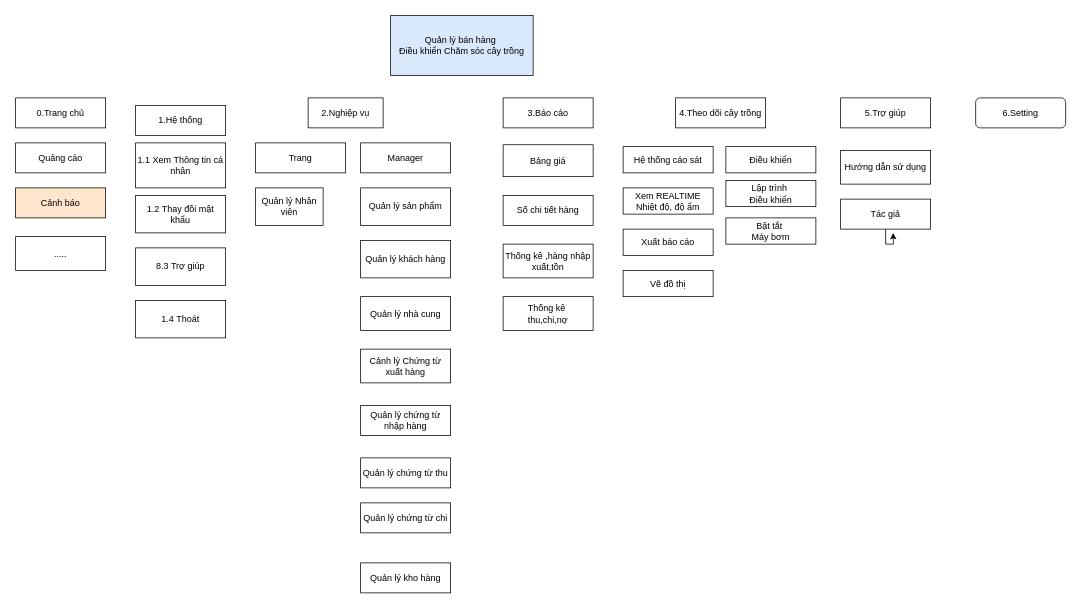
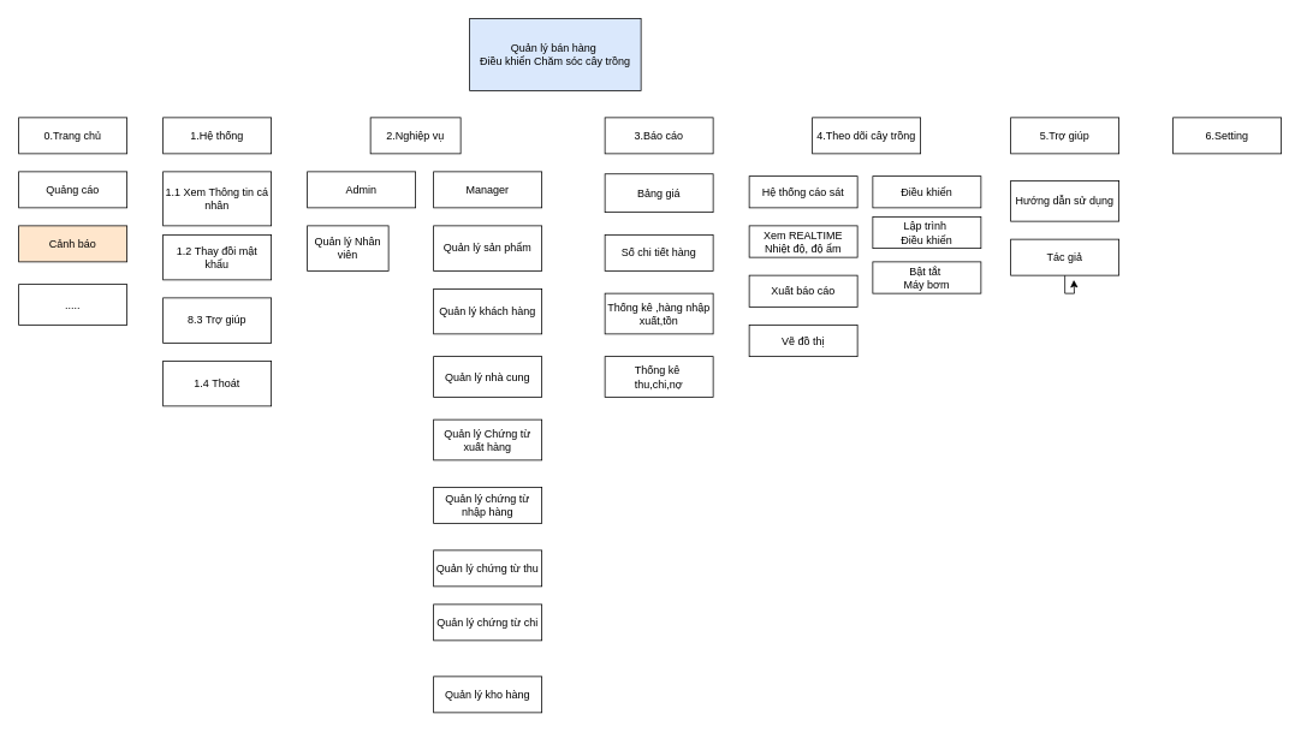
  <mxCell id="0" />
  <mxCell id="1" parent="0" />
  <mxCell id="2" value="Quản lý bán hàng&amp;nbsp;&lt;br&gt;Điều khiển Chăm sóc cây trồng" style="rounded=0;whiteSpace=wrap;html=1;fillColor=#dae8fc;" vertex="1" parent="1"><mxGeometry x="520" y="20" width="190" height="80" as="geometry" /></mxCell>
- <mxCell id="3" value="1.Hệ thống" style="rounded=0;whiteSpace=wrap;html=1;" vertex="1" parent="1"><mxGeometry x="180" y="140" width="120" height="40" as="geometry" /></mxCell>
+ <mxCell id="3" value="1.Hệ thống" style="rounded=0;whiteSpace=wrap;html=1;" vertex="1" parent="1"><mxGeometry x="180" y="130" width="120" height="40" as="geometry" /></mxCell>
  <mxCell id="4" value="2.Nghiệp vụ" style="rounded=0;whiteSpace=wrap;html=1;" vertex="1" parent="1"><mxGeometry x="410" y="130" width="100" height="40" as="geometry" /></mxCell>
  <mxCell id="5" value="3.Báo cáo" style="rounded=0;whiteSpace=wrap;html=1;" vertex="1" parent="1"><mxGeometry x="670" y="130" width="120" height="40" as="geometry" /></mxCell>
  <mxCell id="6" value="5.Trợ giúp" style="rounded=0;whiteSpace=wrap;html=1;" vertex="1" parent="1"><mxGeometry x="1120" y="130" width="120" height="40" as="geometry" /></mxCell>
  <mxCell id="7" value="1.1 Xem Thông tin cá nhân" style="rounded=0;whiteSpace=wrap;html=1;" vertex="1" parent="1"><mxGeometry x="180" y="190" width="120" height="60" as="geometry" /></mxCell>
  <mxCell id="8" value="1.2 Thay đồi mật khẩu" style="rounded=0;whiteSpace=wrap;html=1;" vertex="1" parent="1"><mxGeometry x="180" y="260" width="120" height="50" as="geometry" /></mxCell>
  <mxCell id="9" value="8.3 Trợ giúp" style="rounded=0;whiteSpace=wrap;html=1;" vertex="1" parent="1"><mxGeometry x="180" y="330" width="120" height="50" as="geometry" /></mxCell>
  <mxCell id="10" value="1.4 Thoát" style="rounded=0;whiteSpace=wrap;html=1;" vertex="1" parent="1"><mxGeometry x="180" y="400" width="120" height="50" as="geometry" /></mxCell>
  <mxCell id="11" value="Manager" style="rounded=0;whiteSpace=wrap;html=1;" vertex="1" parent="1"><mxGeometry x="480" y="190" width="120" height="40" as="geometry" /></mxCell>
  <mxCell id="12" value="Quản lý nhà cung" style="rounded=0;whiteSpace=wrap;html=1;" vertex="1" parent="1"><mxGeometry x="480" y="395" width="120" height="45" as="geometry" /></mxCell>
  <mxCell id="13" value="Quản lý Nhân viên" style="rounded=0;whiteSpace=wrap;html=1;" vertex="1" parent="1"><mxGeometry x="340" y="250" width="90" height="50" as="geometry" /></mxCell>
  <mxCell id="14" value="Quản lý sản phẩm" style="rounded=0;whiteSpace=wrap;html=1;" vertex="1" parent="1"><mxGeometry x="480" y="250" width="120" height="50" as="geometry" /></mxCell>
  <mxCell id="15" value="Quản lý khách hàng" style="rounded=0;whiteSpace=wrap;html=1;" vertex="1" parent="1"><mxGeometry x="480" y="320" width="120" height="50" as="geometry" /></mxCell>
- <mxCell id="16" value="Trang" style="rounded=0;whiteSpace=wrap;html=1;" vertex="1" parent="1"><mxGeometry x="340" y="190" width="120" height="40" as="geometry" /></mxCell>
- <mxCell id="17" value="Cảnh lý Chứng từ xuất hàng" style="rounded=0;whiteSpace=wrap;html=1;" vertex="1" parent="1"><mxGeometry x="480" y="465" width="120" height="45" as="geometry" /></mxCell>
+ <mxCell id="16" value="Admin" style="rounded=0;whiteSpace=wrap;html=1;" vertex="1" parent="1"><mxGeometry x="340" y="190" width="120" height="40" as="geometry" /></mxCell>
+ <mxCell id="17" value="Quản lý Chứng từ xuất hàng" style="rounded=0;whiteSpace=wrap;html=1;" vertex="1" parent="1"><mxGeometry x="480" y="465" width="120" height="45" as="geometry" /></mxCell>
  <mxCell id="18" value="Quản lý chứng từ nhập hàng" style="rounded=0;whiteSpace=wrap;html=1;" vertex="1" parent="1"><mxGeometry x="480" y="540" width="120" height="40" as="geometry" /></mxCell>
  <mxCell id="19" value="Bảng giá" style="rounded=0;whiteSpace=wrap;html=1;" vertex="1" parent="1"><mxGeometry x="670" y="192.5" width="120" height="42.5" as="geometry" /></mxCell>
  <mxCell id="20" value="Số chi tiết hàng" style="rounded=0;whiteSpace=wrap;html=1;" vertex="1" parent="1"><mxGeometry x="670" y="260" width="120" height="40" as="geometry" /></mxCell>
  <mxCell id="21" value="Thống kê ,hàng nhập xuất,tồn" style="rounded=0;whiteSpace=wrap;html=1;" vertex="1" parent="1"><mxGeometry x="670" y="325" width="120" height="45" as="geometry" /></mxCell>
  <mxCell id="22" value="Hướng dẫn sử dụng" style="rounded=0;whiteSpace=wrap;html=1;" vertex="1" parent="1"><mxGeometry x="1120" y="200" width="120" height="45" as="geometry" /></mxCell>
  <mxCell id="23" style="edgeStyle=orthogonalEdgeStyle;rounded=0;orthogonalLoop=1;jettySize=auto;html=1;" edge="1" parent="1" source="24"><mxGeometry relative="1" as="geometry"><mxPoint x="1190" y="310" as="targetPoint" /></mxGeometry></mxCell>
  <mxCell id="24" value="Tác giả" style="rounded=0;whiteSpace=wrap;html=1;" vertex="1" parent="1"><mxGeometry x="1120" y="265" width="120" height="40" as="geometry" /></mxCell>
  <mxCell id="25" value="Quản lý chứng từ thu" style="rounded=0;whiteSpace=wrap;html=1;" vertex="1" parent="1"><mxGeometry x="480" y="610" width="120" height="40" as="geometry" /></mxCell>
  <mxCell id="26" value="Quản lý chứng từ chi" style="rounded=0;whiteSpace=wrap;html=1;" vertex="1" parent="1"><mxGeometry x="480" y="670" width="120" height="40" as="geometry" /></mxCell>
  <mxCell id="27" value="Quản lý kho hàng" style="rounded=0;whiteSpace=wrap;html=1;" vertex="1" parent="1"><mxGeometry x="480" y="750" width="120" height="40" as="geometry" /></mxCell>
  <mxCell id="28" value="Thống kê&amp;nbsp;&lt;br&gt;thu,chi,nợ" style="rounded=0;whiteSpace=wrap;html=1;" vertex="1" parent="1"><mxGeometry x="670" y="395" width="120" height="45" as="geometry" /></mxCell>
  <mxCell id="29" value="4.Theo dõi cây trồng" style="rounded=0;whiteSpace=wrap;html=1;" vertex="1" parent="1"><mxGeometry x="900" y="130" width="120" height="40" as="geometry" /></mxCell>
  <mxCell id="30" value="Hệ thống cáo sát" style="rounded=0;whiteSpace=wrap;html=1;" vertex="1" parent="1"><mxGeometry x="830" y="195" width="120" height="35" as="geometry" /></mxCell>
  <mxCell id="31" value="Điều khiển" style="rounded=0;whiteSpace=wrap;html=1;" vertex="1" parent="1"><mxGeometry x="967" y="195" width="120" height="35" as="geometry" /></mxCell>
  <mxCell id="32" value="Xuất báo cáo" style="rounded=0;whiteSpace=wrap;html=1;" vertex="1" parent="1"><mxGeometry x="830" y="305" width="120" height="35" as="geometry" /></mxCell>
  <mxCell id="33" value="Xem REALTIME&lt;br&gt;Nhiệt độ, độ ẩm" style="rounded=0;whiteSpace=wrap;html=1;" vertex="1" parent="1"><mxGeometry x="830" y="250" width="120" height="35" as="geometry" /></mxCell>
  <mxCell id="34" value="Vẽ đồ thị" style="rounded=0;whiteSpace=wrap;html=1;" vertex="1" parent="1"><mxGeometry x="830" y="360" width="120" height="35" as="geometry" /></mxCell>
  <mxCell id="35" value="Bật tắt&amp;nbsp;&lt;br&gt;Máy bơm" style="rounded=0;whiteSpace=wrap;html=1;" vertex="1" parent="1"><mxGeometry x="967" y="290" width="120" height="35" as="geometry" /></mxCell>
  <mxCell id="36" value="Lập trình&amp;nbsp;&lt;br&gt;Điều khiển" style="rounded=0;whiteSpace=wrap;html=1;" vertex="1" parent="1"><mxGeometry x="967" y="240" width="120" height="35" as="geometry" /></mxCell>
- <mxCell id="37" value="6.Setting" style="whiteSpace=wrap;html=1;rounded=1;" vertex="1" parent="1"><mxGeometry x="1300" y="130" width="120" height="40" as="geometry" /></mxCell>
+ <mxCell id="37" value="6.Setting" style="rounded=0;whiteSpace=wrap;html=1;" vertex="1" parent="1"><mxGeometry x="1300" y="130" width="120" height="40" as="geometry" /></mxCell>
  <mxCell id="38" value="0.Trang chủ" style="rounded=0;whiteSpace=wrap;html=1;" vertex="1" parent="1"><mxGeometry x="20" y="130" width="120" height="40" as="geometry" /></mxCell>
  <mxCell id="39" value="Quảng cáo" style="rounded=0;whiteSpace=wrap;html=1;" vertex="1" parent="1"><mxGeometry x="20" y="190" width="120" height="40" as="geometry" /></mxCell>
  <mxCell id="40" value="Cảnh báo" style="rounded=0;whiteSpace=wrap;html=1;fillColor=#ffe6cc;" vertex="1" parent="1"><mxGeometry x="20" y="250" width="120" height="40" as="geometry" /></mxCell>
  <mxCell id="41" value="....." style="rounded=0;whiteSpace=wrap;html=1;" vertex="1" parent="1"><mxGeometry x="20" y="315" width="120" height="45" as="geometry" /></mxCell>
